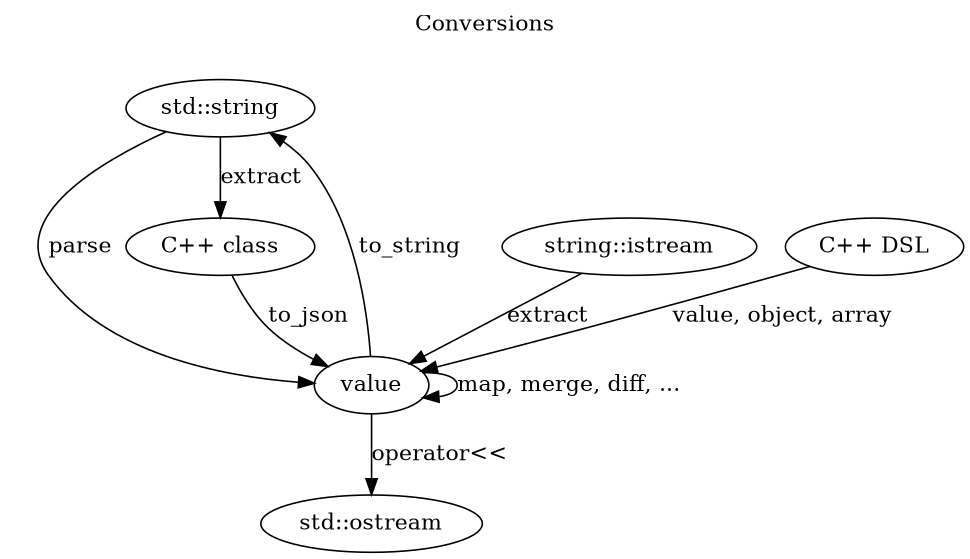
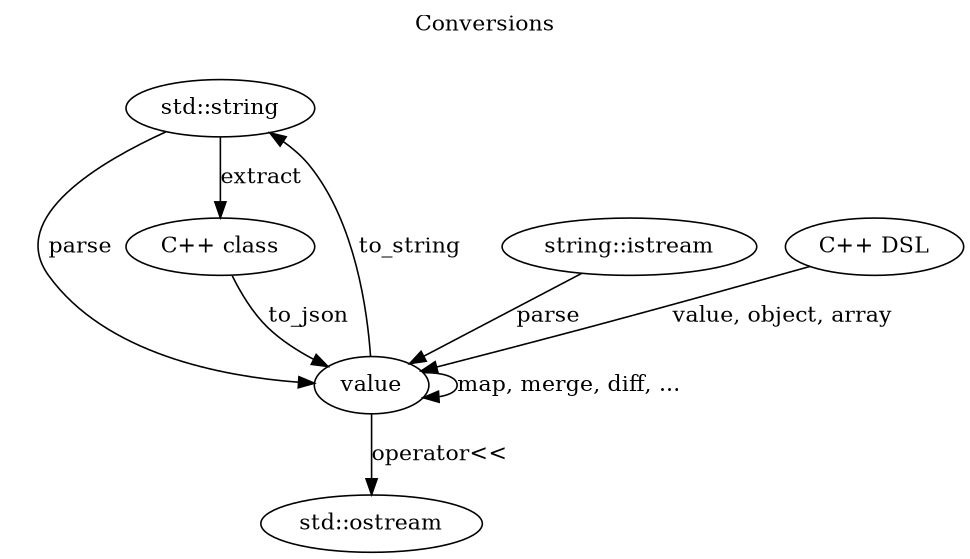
  digraph {
    label=Conversions
    labelloc=t
    n1 [label="std::string"]
    n2 [label=value]
    n3 [label="C++ class"]
    n4 [label="std::ostream"]
    n5 [label="string::istream"]
    n6 [label="C++ DSL"]
    n1 -> n2 [label=parse]
    n1 -> n3 [label=extract]
    n2 -> n1 [label=to_string]
    n2 -> n2 [label="map, merge, diff, ..."]
    n2 -> n4 [label="operator<<"]
    n3 -> n2 [label=to_json]
-   n5 -> n2 [label=extract]
+   n5 -> n2 [label=parse]
    n6 -> n2 [label="value, object, array"]
  }
